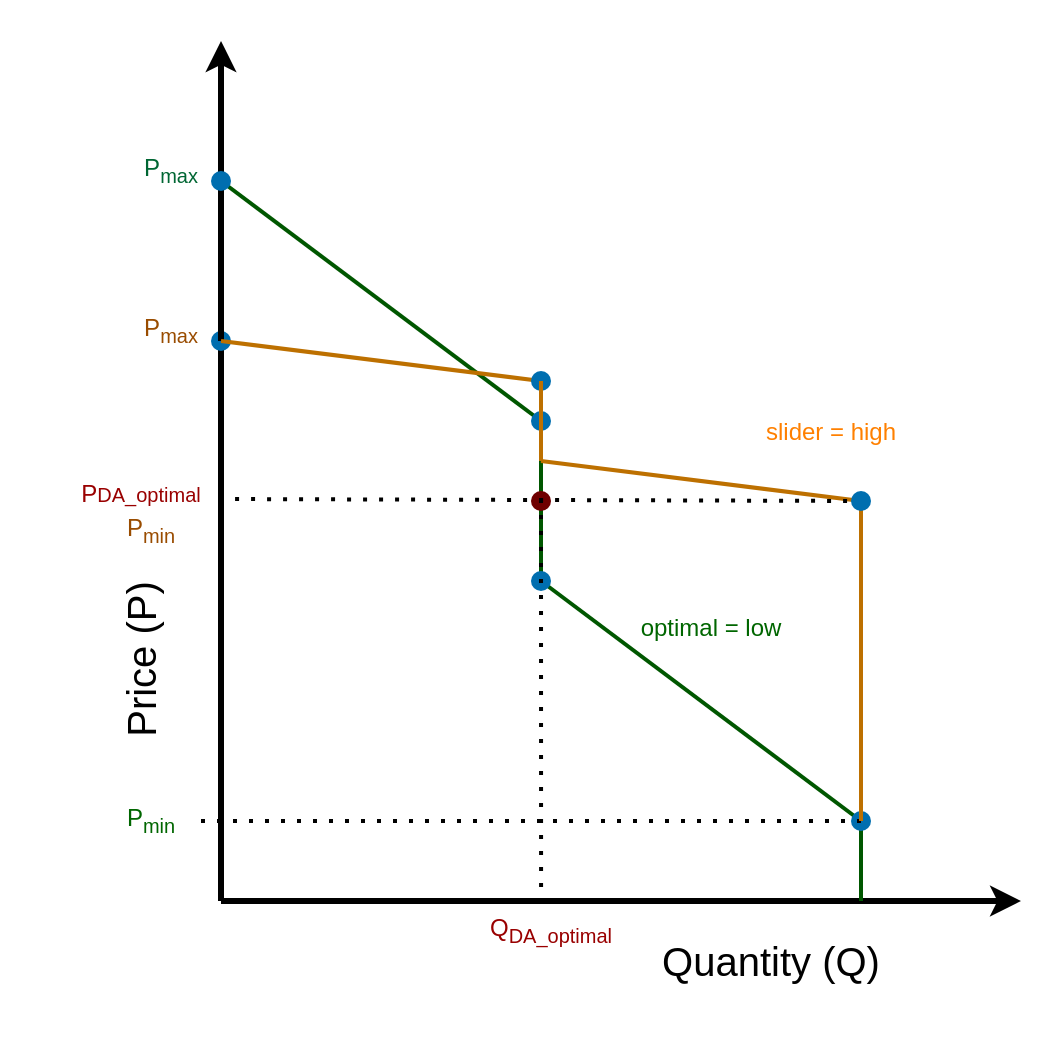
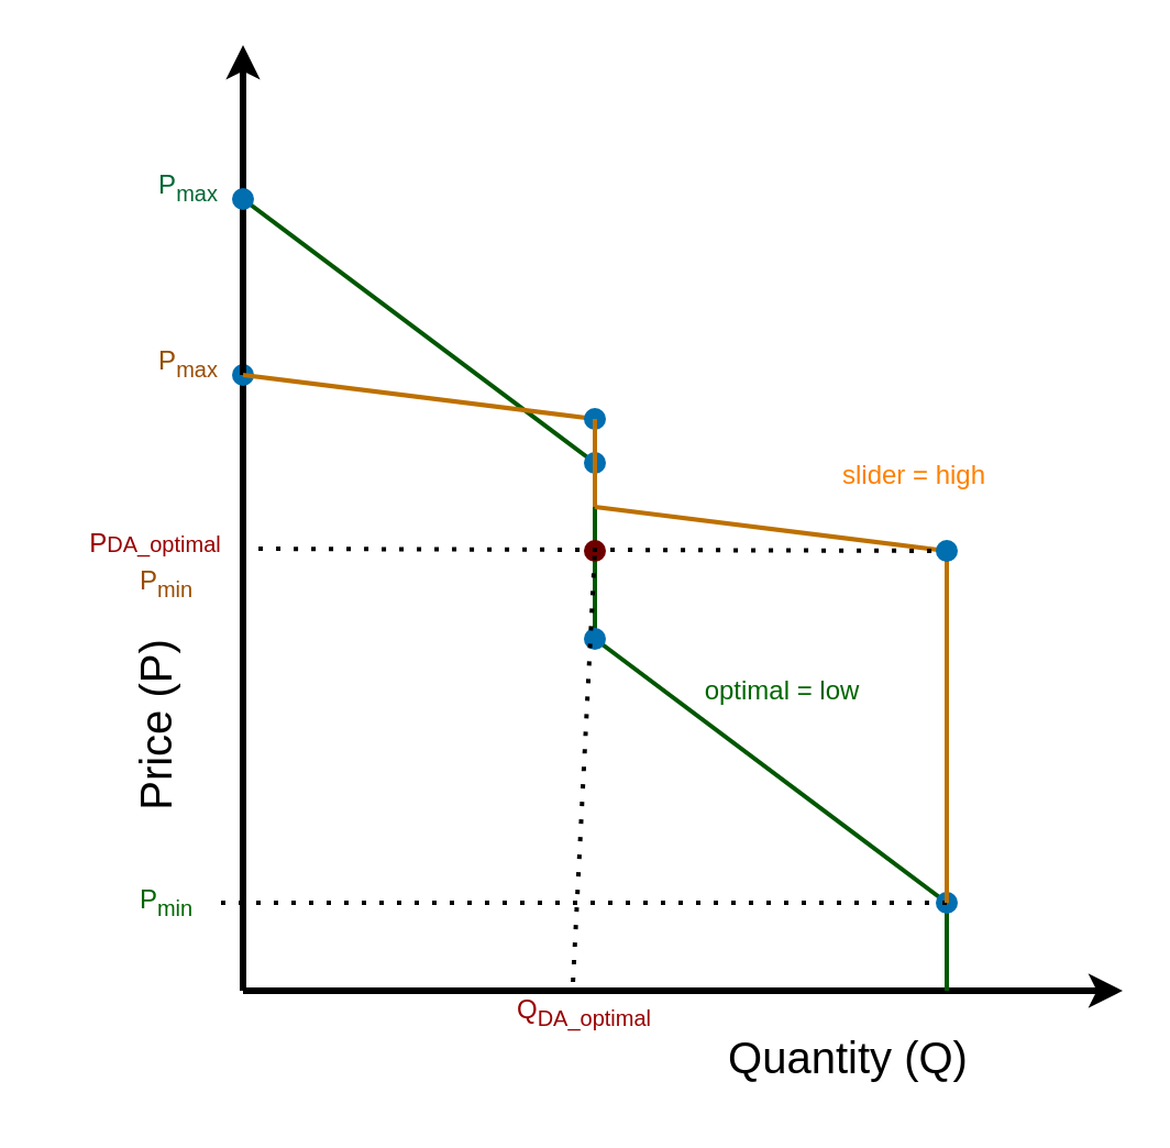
  <mxCell id="0" />
  <mxCell id="1" parent="0" />
  <mxCell id="2" value="" style="endArrow=classic;html=1;strokeWidth=3;" parent="1" edge="1"><mxGeometry width="50" height="50" relative="1" as="geometry"><mxPoint x="110" y="450" as="sourcePoint" /><mxPoint x="510" y="450" as="targetPoint" /></mxGeometry></mxCell>
  <mxCell id="3" value="" style="endArrow=classic;html=1;strokeWidth=3;startArrow=none;" parent="1" edge="1"><mxGeometry width="50" height="50" relative="1" as="geometry"><mxPoint x="110" y="80" as="sourcePoint" /><mxPoint x="110" y="20" as="targetPoint" /></mxGeometry></mxCell>
  <mxCell id="4" value="&lt;font style=&quot;font-size: 20px;&quot;&gt;Quantity (Q)&lt;/font&gt;" style="text;html=1;align=center;verticalAlign=middle;resizable=0;points=[];autosize=1;strokeColor=none;fillColor=none;" parent="1" vertex="1"><mxGeometry x="320" y="460" width="130" height="40" as="geometry" /></mxCell>
  <mxCell id="5" value="&lt;font style=&quot;font-size: 20px;&quot;&gt;Price (P)&lt;/font&gt;" style="text;html=1;align=center;verticalAlign=middle;resizable=0;points=[];autosize=1;strokeColor=none;fillColor=none;rotation=-90;" parent="1" vertex="1"><mxGeometry x="20" y="310" width="100" height="40" as="geometry" /></mxCell>
  <mxCell id="6" value="" style="endArrow=none;html=1;strokeWidth=2;fontSize=20;fillColor=#008a00;strokeColor=#005700;" parent="1" edge="1"><mxGeometry width="50" height="50" relative="1" as="geometry"><mxPoint x="110" y="90" as="sourcePoint" /><mxPoint x="270" y="210" as="targetPoint" /></mxGeometry></mxCell>
  <mxCell id="7" value="" style="endArrow=none;html=1;strokeWidth=2;fontSize=20;fillColor=#008a00;strokeColor=#005700;startArrow=none;" parent="1" source="13" edge="1"><mxGeometry width="50" height="50" relative="1" as="geometry"><mxPoint x="270" y="210" as="sourcePoint" /><mxPoint x="270" y="290" as="targetPoint" /></mxGeometry></mxCell>
  <mxCell id="8" value="" style="endArrow=none;html=1;strokeWidth=2;fontSize=20;fillColor=#008a00;strokeColor=#005700;" parent="1" edge="1"><mxGeometry width="50" height="50" relative="1" as="geometry"><mxPoint x="270" y="290" as="sourcePoint" /><mxPoint x="430" y="410" as="targetPoint" /></mxGeometry></mxCell>
  <mxCell id="9" value="" style="endArrow=none;html=1;strokeWidth=2;fontSize=20;fillColor=#008a00;strokeColor=#005700;startArrow=none;" parent="1" edge="1"><mxGeometry width="50" height="50" relative="1" as="geometry"><mxPoint x="430" y="370" as="sourcePoint" /><mxPoint x="430" y="450" as="targetPoint" /></mxGeometry></mxCell>
  <mxCell id="10" value="" style="endArrow=none;html=1;strokeWidth=2;fontSize=20;fillColor=#008a00;strokeColor=#005700;" parent="1" target="11" edge="1"><mxGeometry width="50" height="50" relative="1" as="geometry"><mxPoint x="270" y="210" as="sourcePoint" /><mxPoint x="270" y="290" as="targetPoint" /></mxGeometry></mxCell>
  <mxCell id="11" value="" style="shape=waypoint;sketch=0;size=6;pointerEvents=1;points=[];fillColor=#1ba1e2;resizable=0;rotatable=0;perimeter=centerPerimeter;snapToPoint=1;fontSize=20;fontColor=#ffffff;strokeColor=#006EAF;strokeWidth=3;" parent="1" vertex="1"><mxGeometry x="260" y="200" width="20" height="20" as="geometry" /></mxCell>
  <mxCell id="12" value="" style="endArrow=none;html=1;strokeWidth=2;fontSize=20;fillColor=#008a00;strokeColor=#005700;startArrow=none;" parent="1" source="17" target="13" edge="1"><mxGeometry width="50" height="50" relative="1" as="geometry"><mxPoint x="270" y="210" as="sourcePoint" /><mxPoint x="270" y="290" as="targetPoint" /></mxGeometry></mxCell>
  <mxCell id="13" value="" style="shape=waypoint;sketch=0;size=6;pointerEvents=1;points=[];fillColor=#1ba1e2;resizable=0;rotatable=0;perimeter=centerPerimeter;snapToPoint=1;fontSize=20;fontColor=#ffffff;strokeColor=#006EAF;strokeWidth=3;" parent="1" vertex="1"><mxGeometry x="260" y="280" width="20" height="20" as="geometry" /></mxCell>
  <mxCell id="14" value="" style="endArrow=none;html=1;strokeWidth=3;startArrow=none;" parent="1" source="32" edge="1"><mxGeometry width="50" height="50" relative="1" as="geometry"><mxPoint x="110" y="450" as="sourcePoint" /><mxPoint x="110" y="80" as="targetPoint" /></mxGeometry></mxCell>
  <mxCell id="15" value="" style="endArrow=none;html=1;strokeWidth=2;fontSize=20;fillColor=#008a00;strokeColor=#005700;" parent="1" edge="1"><mxGeometry width="50" height="50" relative="1" as="geometry"><mxPoint x="430" y="370" as="sourcePoint" /><mxPoint x="430" y="370" as="targetPoint" /></mxGeometry></mxCell>
  <mxCell id="16" value="" style="endArrow=none;html=1;strokeWidth=2;fontSize=20;fillColor=#008a00;strokeColor=#005700;startArrow=none;" parent="1" source="11" target="17" edge="1"><mxGeometry width="50" height="50" relative="1" as="geometry"><mxPoint x="270" y="210" as="sourcePoint" /><mxPoint x="270" y="290" as="targetPoint" /></mxGeometry></mxCell>
  <mxCell id="17" value="" style="shape=waypoint;sketch=0;size=6;pointerEvents=1;points=[];fillColor=#a20025;resizable=0;rotatable=0;perimeter=centerPerimeter;snapToPoint=1;fontSize=20;fontColor=#ffffff;strokeColor=#6F0000;strokeWidth=3;" parent="1" vertex="1"><mxGeometry x="260" y="240" width="20" height="20" as="geometry" /></mxCell>
  <mxCell id="18" value="" style="endArrow=none;html=1;strokeWidth=2;fontSize=20;fillColor=#f0a30a;strokeColor=#BD7000;startArrow=none;" parent="1" edge="1" source="40"><mxGeometry width="50" height="50" relative="1" as="geometry"><mxPoint x="110" y="170" as="sourcePoint" /><mxPoint x="270" y="190" as="targetPoint" /></mxGeometry></mxCell>
  <mxCell id="19" value="" style="endArrow=none;html=1;strokeWidth=2;fontSize=20;fillColor=#f0a30a;strokeColor=#BD7000;" parent="1" edge="1"><mxGeometry width="50" height="50" relative="1" as="geometry"><mxPoint x="270" y="230" as="sourcePoint" /><mxPoint x="430" y="250" as="targetPoint" /></mxGeometry></mxCell>
  <mxCell id="20" value="&lt;font style=&quot;font-size: 12px;&quot;&gt;&lt;font color=&quot;#006600&quot;&gt;optimal = low&lt;/font&gt;&lt;br&gt;&lt;/font&gt;" style="text;html=1;align=center;verticalAlign=middle;resizable=0;points=[];autosize=1;strokeColor=none;fillColor=none;fontSize=20;" parent="1" vertex="1"><mxGeometry x="315" y="290" width="80" height="40" as="geometry" /></mxCell>
  <mxCell id="21" value="&lt;font style=&quot;font-size: 12px;&quot;&gt;&lt;font color=&quot;#ff8000&quot;&gt;&lt;br&gt;slider = high&lt;/font&gt;&lt;br&gt;&lt;/font&gt;" style="text;html=1;align=center;verticalAlign=middle;resizable=0;points=[];autosize=1;strokeColor=none;fillColor=none;fontSize=20;" parent="1" vertex="1"><mxGeometry x="370" y="170" width="90" height="60" as="geometry" /></mxCell>
- <mxCell id="22" value="&lt;font color=&quot;#990000&quot;&gt;Q&lt;sub style=&quot;&quot;&gt;DA_optimal&lt;/sub&gt;&lt;/font&gt;" style="text;html=1;align=center;verticalAlign=middle;resizable=0;points=[];autosize=1;strokeColor=none;fillColor=none;fontSize=12;" parent="1" vertex="1"><mxGeometry x="235" y="450" width="80" height="30" as="geometry" /></mxCell>
+ <mxCell id="22" value="&lt;font color=&quot;#990000&quot;&gt;Q&lt;sub style=&quot;&quot;&gt;DA_optimal&lt;/sub&gt;&lt;/font&gt;" style="text;html=1;align=center;verticalAlign=middle;resizable=0;points=[];autosize=1;strokeColor=none;fillColor=none;fontSize=12;" parent="1" vertex="1"><mxGeometry x="225" y="445" width="80" height="30" as="geometry" /></mxCell>
  <mxCell id="23" value="" style="endArrow=none;html=1;strokeWidth=3;" parent="1" target="24" edge="1"><mxGeometry width="50" height="50" relative="1" as="geometry"><mxPoint x="110" y="450" as="sourcePoint" /><mxPoint x="110" y="130" as="targetPoint" /></mxGeometry></mxCell>
  <mxCell id="24" value="" style="shape=waypoint;sketch=0;size=6;pointerEvents=1;points=[];fillColor=#1ba1e2;resizable=0;rotatable=0;perimeter=centerPerimeter;snapToPoint=1;fontSize=20;fontColor=#ffffff;strokeColor=#006EAF;strokeWidth=3;" parent="1" vertex="1"><mxGeometry x="100" y="160" width="20" height="20" as="geometry" /></mxCell>
  <mxCell id="25" value="" style="endArrow=none;html=1;strokeWidth=2;fontSize=20;fillColor=#60a917;strokeColor=#2D7600;startArrow=none;" parent="1" edge="1"><mxGeometry width="50" height="50" relative="1" as="geometry"><mxPoint x="430" y="330" as="sourcePoint" /><mxPoint x="429.5" y="330" as="targetPoint" /></mxGeometry></mxCell>
  <mxCell id="26" value="&lt;font color=&quot;#994c00&quot;&gt;P&lt;sub&gt;max&lt;/sub&gt;&lt;/font&gt;" style="text;html=1;align=center;verticalAlign=middle;resizable=0;points=[];autosize=1;strokeColor=none;fillColor=none;fontSize=12;" parent="1" vertex="1"><mxGeometry x="60" y="150" width="50" height="30" as="geometry" /></mxCell>
  <mxCell id="27" value="" style="endArrow=none;html=1;strokeWidth=2;fontSize=20;fillColor=#f0a30a;strokeColor=#BD7000;startArrow=none;" parent="1" edge="1"><mxGeometry width="50" height="50" relative="1" as="geometry"><mxPoint x="430" y="270" as="sourcePoint" /><mxPoint x="430" y="270" as="targetPoint" /><Array as="points" /></mxGeometry></mxCell>
  <mxCell id="28" value="&lt;font color=&quot;#994c00&quot;&gt;P&lt;sub&gt;min&lt;/sub&gt;&lt;/font&gt;" style="text;html=1;align=center;verticalAlign=middle;resizable=0;points=[];autosize=1;strokeColor=none;fillColor=none;fontSize=12;" parent="1" vertex="1"><mxGeometry x="50" y="250" width="50" height="30" as="geometry" /></mxCell>
  <mxCell id="29" value="" style="shape=waypoint;sketch=0;size=6;pointerEvents=1;points=[];fillColor=#1ba1e2;resizable=0;rotatable=0;perimeter=centerPerimeter;snapToPoint=1;fontSize=20;fontColor=#ffffff;strokeColor=#006EAF;strokeWidth=3;" parent="1" vertex="1"><mxGeometry x="420" y="400" width="20" height="20" as="geometry" /></mxCell>
  <mxCell id="30" value="&lt;sub&gt;&lt;font color=&quot;#990000&quot;&gt;&lt;span style=&quot;font-size: 12px;&quot;&gt;P&lt;/span&gt;DA_optimal&lt;/font&gt;&lt;/sub&gt;" style="text;html=1;align=center;verticalAlign=middle;resizable=0;points=[];autosize=1;strokeColor=none;fillColor=none;fontSize=12;" parent="1" vertex="1"><mxGeometry x="30" y="230" width="80" height="30" as="geometry" /></mxCell>
  <mxCell id="31" value="" style="endArrow=none;html=1;strokeWidth=3;startArrow=none;" parent="1" source="24" target="32" edge="1"><mxGeometry width="50" height="50" relative="1" as="geometry"><mxPoint x="110" y="170" as="sourcePoint" /><mxPoint x="110" y="80" as="targetPoint" /></mxGeometry></mxCell>
  <mxCell id="32" value="" style="shape=waypoint;sketch=0;size=6;pointerEvents=1;points=[];fillColor=#006600;resizable=0;rotatable=0;perimeter=centerPerimeter;snapToPoint=1;fontSize=20;fontColor=#ffffff;strokeColor=#006EAF;strokeWidth=3;" parent="1" vertex="1"><mxGeometry x="100" y="80" width="20" height="20" as="geometry" /></mxCell>
  <mxCell id="33" value="&lt;font color=&quot;#006633&quot;&gt;P&lt;sub style=&quot;&quot;&gt;max&lt;/sub&gt;&lt;/font&gt;" style="text;html=1;align=center;verticalAlign=middle;resizable=0;points=[];autosize=1;strokeColor=none;fillColor=none;fontSize=12;" parent="1" vertex="1"><mxGeometry x="60" y="70" width="50" height="30" as="geometry" /></mxCell>
  <mxCell id="34" value="" style="endArrow=none;dashed=1;html=1;dashPattern=1 3;strokeWidth=2;fontSize=12;fontColor=#990000;exitX=0.988;exitY=0.633;exitDx=0;exitDy=0;exitPerimeter=0;entryX=0.65;entryY=0.4;entryDx=0;entryDy=0;entryPerimeter=0;" parent="1" source="30" target="42" edge="1"><mxGeometry width="50" height="50" relative="1" as="geometry"><mxPoint x="290" y="400" as="sourcePoint" /><mxPoint x="340" y="350" as="targetPoint" /></mxGeometry></mxCell>
  <mxCell id="35" value="" style="endArrow=none;dashed=1;html=1;dashPattern=1 3;strokeWidth=2;fontSize=12;fontColor=#990000;exitX=0.438;exitY=0.033;exitDx=0;exitDy=0;exitPerimeter=0;" parent="1" source="22" target="17" edge="1"><mxGeometry width="50" height="50" relative="1" as="geometry"><mxPoint x="119.04" y="258.99" as="sourcePoint" /><mxPoint x="280" y="260" as="targetPoint" /></mxGeometry></mxCell>
  <mxCell id="36" value="&lt;font color=&quot;#006600&quot;&gt;P&lt;sub&gt;min&lt;/sub&gt;&lt;/font&gt;" style="text;html=1;align=center;verticalAlign=middle;resizable=0;points=[];autosize=1;strokeColor=none;fillColor=none;fontSize=12;" parent="1" vertex="1"><mxGeometry x="50" y="395" width="50" height="30" as="geometry" /></mxCell>
  <mxCell id="37" value="" style="endArrow=none;dashed=1;html=1;dashPattern=1 3;strokeWidth=2;fontSize=12;fontColor=#990000;entryX=0.35;entryY=0.35;entryDx=0;entryDy=0;entryPerimeter=0;" parent="1" source="36" target="29" edge="1"><mxGeometry width="50" height="50" relative="1" as="geometry"><mxPoint x="120" y="339.5" as="sourcePoint" /><mxPoint x="440" y="340" as="targetPoint" /></mxGeometry></mxCell>
  <mxCell id="38" value="" style="endArrow=none;html=1;strokeWidth=2;fontSize=20;fillColor=#f0a30a;strokeColor=#BD7000;startArrow=none;" edge="1" parent="1" source="42"><mxGeometry width="50" height="50" relative="1" as="geometry"><mxPoint x="430" y="410" as="sourcePoint" /><mxPoint x="430" y="250" as="targetPoint" /><Array as="points" /></mxGeometry></mxCell>
  <mxCell id="39" value="" style="endArrow=none;html=1;strokeWidth=2;fontSize=20;fillColor=#f0a30a;strokeColor=#BD7000;" edge="1" parent="1" target="40"><mxGeometry width="50" height="50" relative="1" as="geometry"><mxPoint x="110" y="170" as="sourcePoint" /><mxPoint x="270" y="190" as="targetPoint" /></mxGeometry></mxCell>
  <mxCell id="40" value="" style="shape=waypoint;sketch=0;size=6;pointerEvents=1;points=[];fillColor=#1ba1e2;resizable=0;rotatable=0;perimeter=centerPerimeter;snapToPoint=1;fontSize=20;fontColor=#ffffff;strokeColor=#006EAF;strokeWidth=3;" vertex="1" parent="1"><mxGeometry x="260" y="180" width="20" height="20" as="geometry" /></mxCell>
  <mxCell id="41" value="" style="endArrow=none;html=1;strokeWidth=2;fontSize=20;fillColor=#f0a30a;strokeColor=#BD7000;startArrow=none;" edge="1" parent="1" source="29" target="42"><mxGeometry width="50" height="50" relative="1" as="geometry"><mxPoint x="430" y="410" as="sourcePoint" /><mxPoint x="430" y="250" as="targetPoint" /><Array as="points" /></mxGeometry></mxCell>
  <mxCell id="42" value="" style="shape=waypoint;sketch=0;size=6;pointerEvents=1;points=[];fillColor=#1ba1e2;resizable=0;rotatable=0;perimeter=centerPerimeter;snapToPoint=1;fontSize=20;fontColor=#ffffff;strokeColor=#006EAF;strokeWidth=3;" vertex="1" parent="1"><mxGeometry x="420" y="240" width="20" height="20" as="geometry" /></mxCell>
  <mxCell id="43" value="" style="endArrow=none;html=1;strokeWidth=2;fontSize=20;fillColor=#f0a30a;strokeColor=#BD7000;entryX=0.7;entryY=0.45;entryDx=0;entryDy=0;entryPerimeter=0;" edge="1" parent="1" target="40"><mxGeometry width="50" height="50" relative="1" as="geometry"><mxPoint x="270" y="230" as="sourcePoint" /><mxPoint x="440" y="260" as="targetPoint" /></mxGeometry></mxCell>
